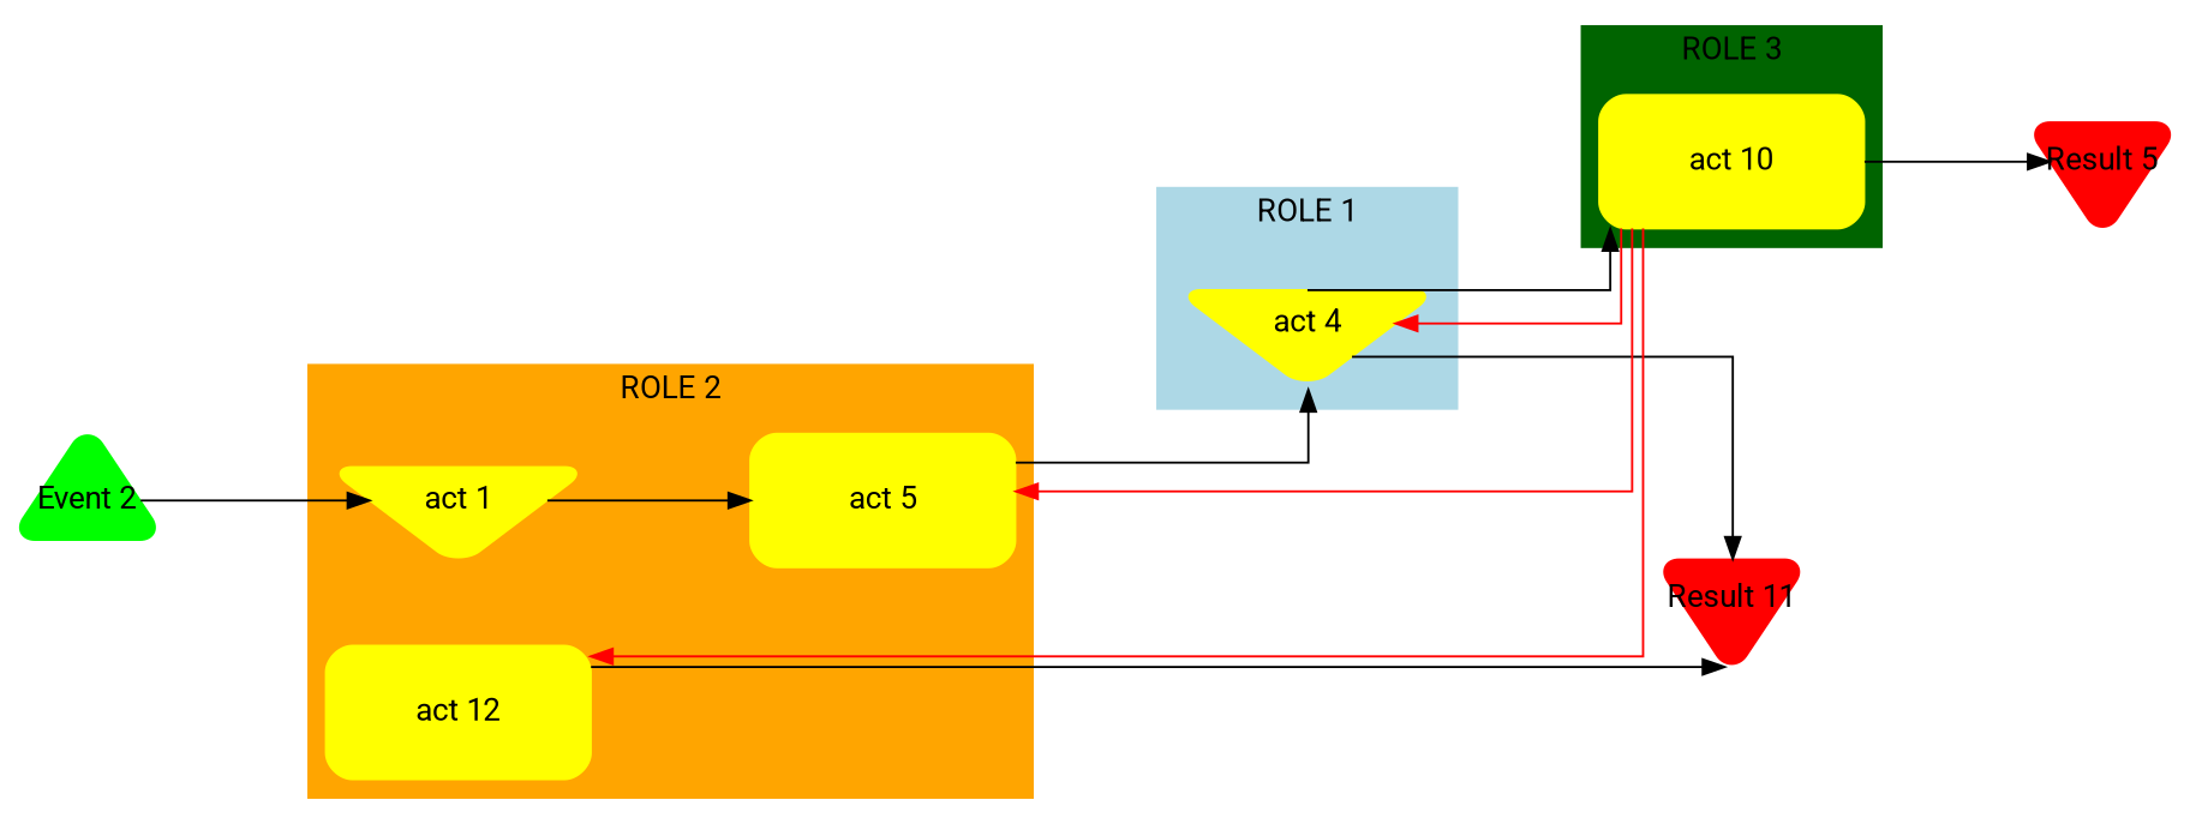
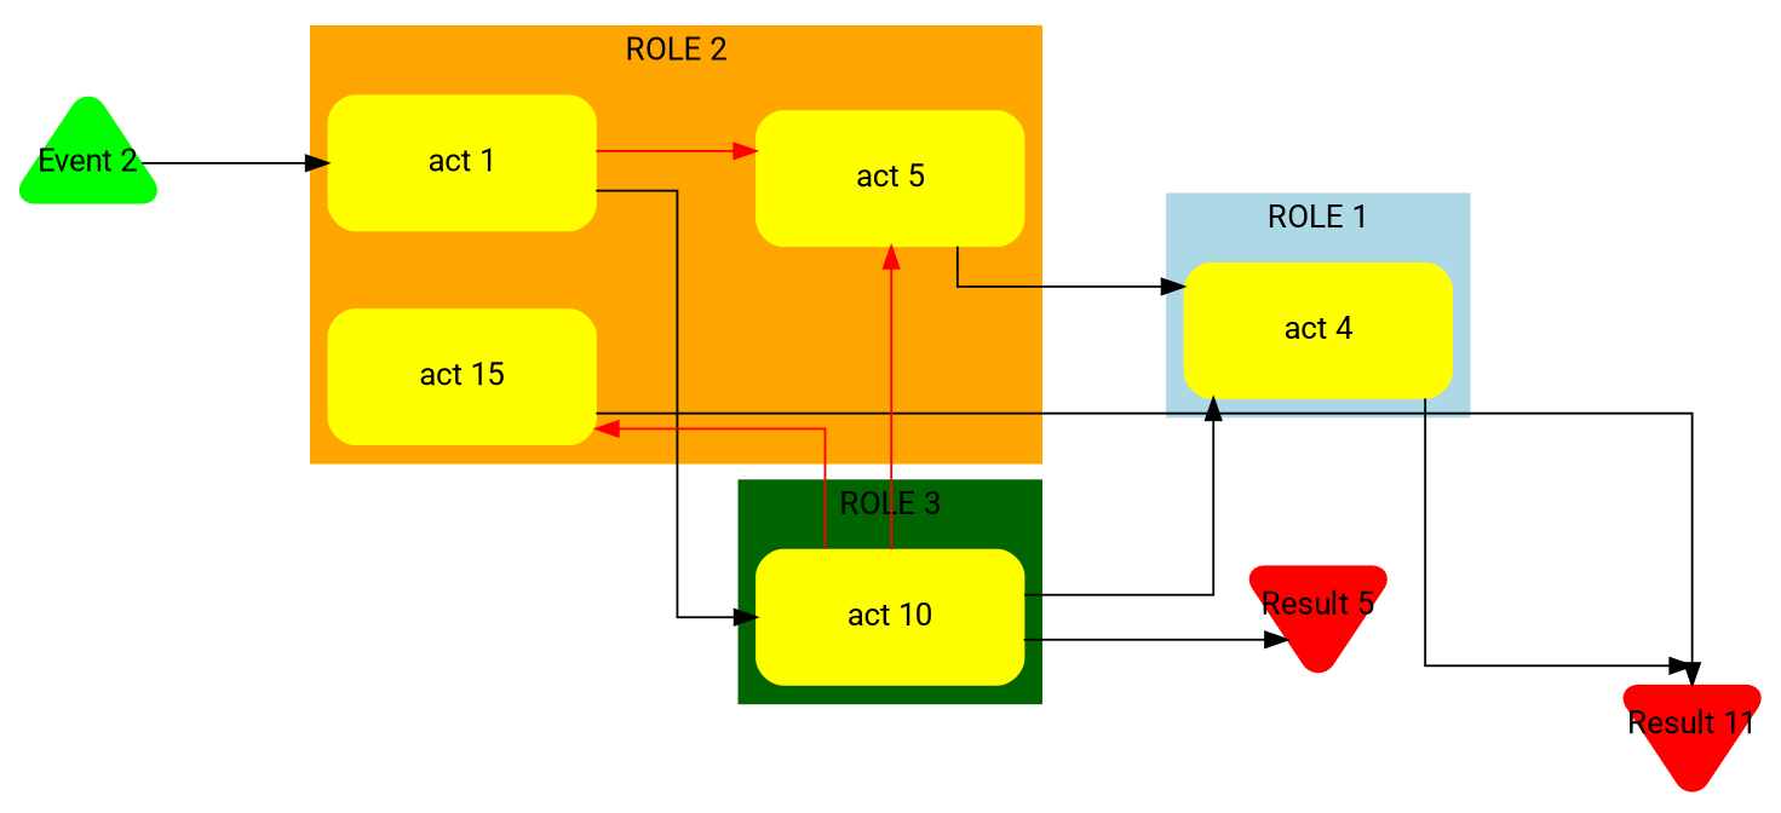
  digraph {
    fontname=Roboto
    nodesep=0.5
    rankdir=LR
    splines=ortho
    node [color=yellow fixedsize=true fontname=Roboto fontsize=14.0 shape=box style="rounded,filled"]
    edge [fontname=Roboto minlen=2.0]
-   n1 [height=0.84722 label="act 4" shape=invtriangle width=1.6806]
-   n2 [height=0.84722 label="act 1" shape=invtriangle width=1.6806]
+   n1 [height=0.84722 label="act 4" width=1.6806]
+   n2 [height=0.84722 label="act 1" width=1.6806]
    n3 [height=0.84722 label="act 5" width=1.6806]
-   n4 [height=0.84722 label="act 12" width=1.6806]
+   n4 [height=0.84722 label="act 15" width=1.6806]
    n5 [height=0.84722 label="act 10" width=1.6806]
    n6 [color=red height=1 label="Result 11" shape=invtriangle width=1]
    n7 [color=red height=1 label="Result 5" shape=invtriangle width=1]
    n8 [color=green height=1 label="Event 2" shape=triangle width=1]
    subgraph cluster_1 {
      color=lightblue
      label="ROLE 1"
      style=filled
      n1
    }
    subgraph cluster_2 {
      color=orange
      label="ROLE 2"
      style=filled
      n2
      n3
      n4
    }
    subgraph cluster_3 {
      color=darkgreen
      label="ROLE 3"
      style=filled
      n5
    }
-   n1 -> n5
+   n2 -> n5
    n1 -> n6
-   n2 -> n3
+   n2 -> n3 [color=red]
    n3 -> n1
    n4 -> n6
-   n5 -> n1 [color=red constraint=false minlen=1.0 style=filled]
+   n5 -> n1 [color=black constraint=false minlen=1.0 style=filled]
    n5 -> n3 [color=red constraint=false minlen=1.0 style=filled]
    n5 -> n4 [color=red constraint=false minlen=1.0 style=filled]
    n5 -> n7
    n8 -> n2 [style=filled]
  }
